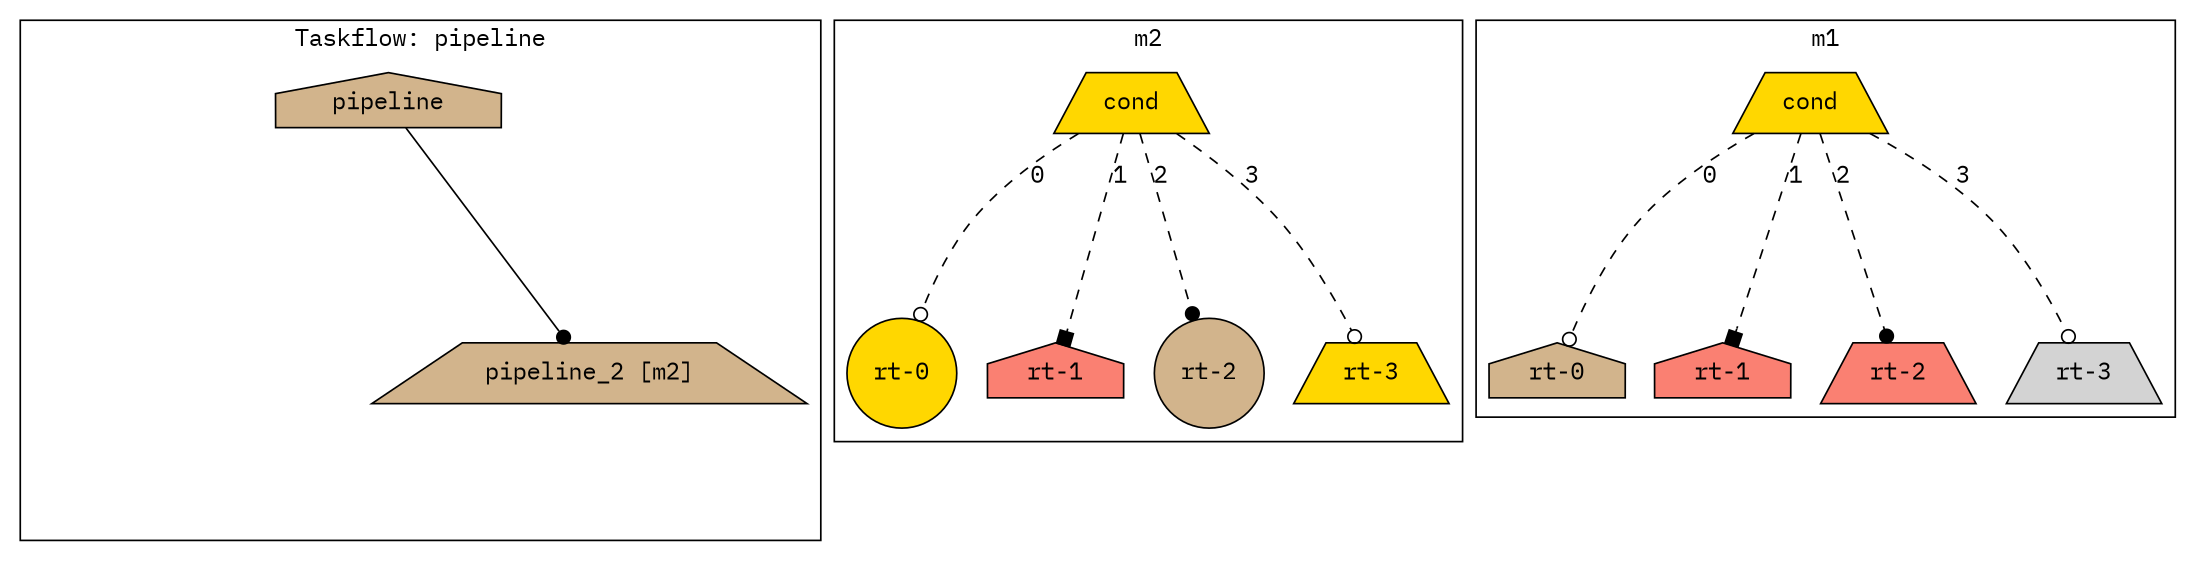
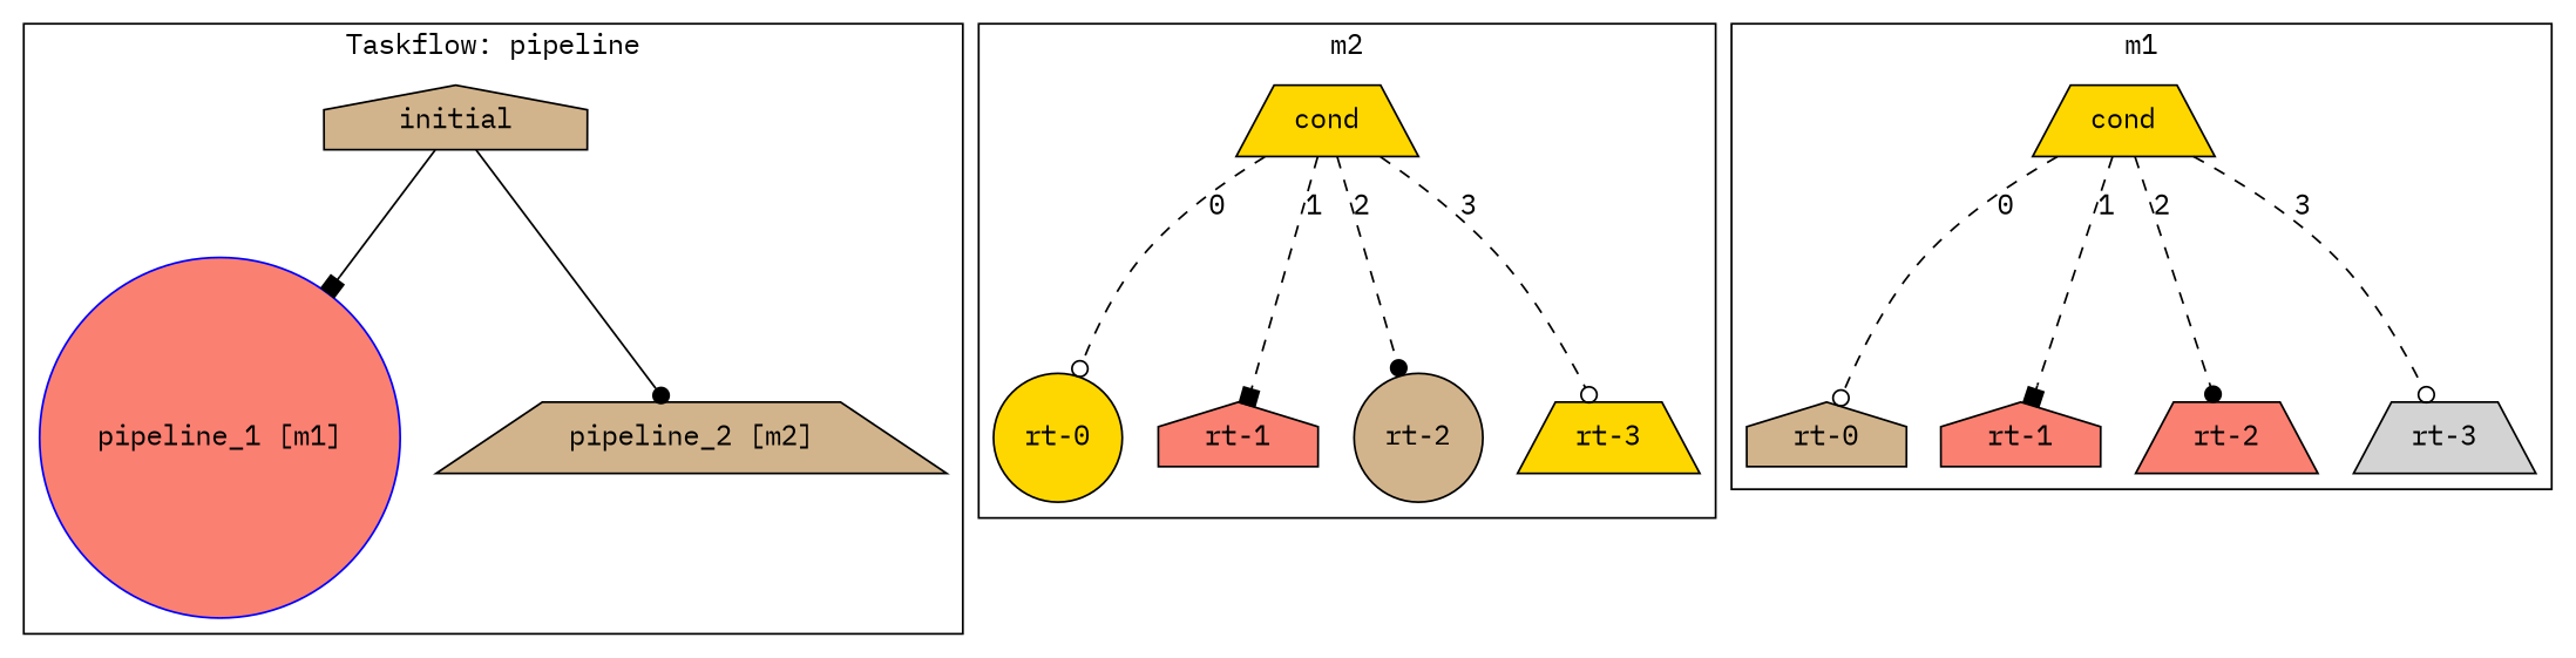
  digraph {
    fontname="IBM Plex Mono"
    node [fillcolor=salmon fontname="IBM Plex Mono" shape=trapezium style=filled]
    edge [arrowhead=odot fontname="IBM Plex Mono" style=dashed]
+   n1 [color=blue label="pipeline_1 [m1]" shape=circle]
    n2 [color=black fillcolor=tan label="pipeline_2 [m2]"]
-   n3 [fillcolor=tan label=pipeline shape=house]
+   n3 [fillcolor=tan label=initial shape=house]
    n4 [color=black fillcolor=gold label=cond]
    n5 [fillcolor=gold label="rt-0" shape=circle]
    n6 [label="rt-1" shape=house]
    n7 [fillcolor=tan label="rt-2" shape=circle]
    n8 [fillcolor=gold label="rt-3"]
    n9 [color=black fillcolor=gold label=cond]
    n10 [fillcolor=tan label="rt-0" shape=house]
    n11 [label="rt-1" shape=house]
    n12 [label="rt-2"]
    n13 [fillcolor=lightgrey label="rt-3"]
    subgraph cluster_1 {
      label="Taskflow: pipeline"
+     n1
      n2
      n3
    }
    subgraph cluster_2 {
      label=m2
      n4
      n5
      n6
      n7
      n8
    }
    subgraph cluster_3 {
      label=m1
      n9
      n10
      n11
      n12
      n13
    }
+   n3 -> n1 [arrowhead=box style=""]
    n3 -> n2 [arrowhead=dot style=""]
    n4 -> n5 [label=0]
    n4 -> n6 [arrowhead=box label=1]
    n4 -> n7 [arrowhead=dot label=2]
    n4 -> n8 [label=3]
    n9 -> n10 [label=0]
    n9 -> n11 [arrowhead=box label=1]
    n9 -> n12 [arrowhead=dot label=2]
    n9 -> n13 [label=3]
  }
